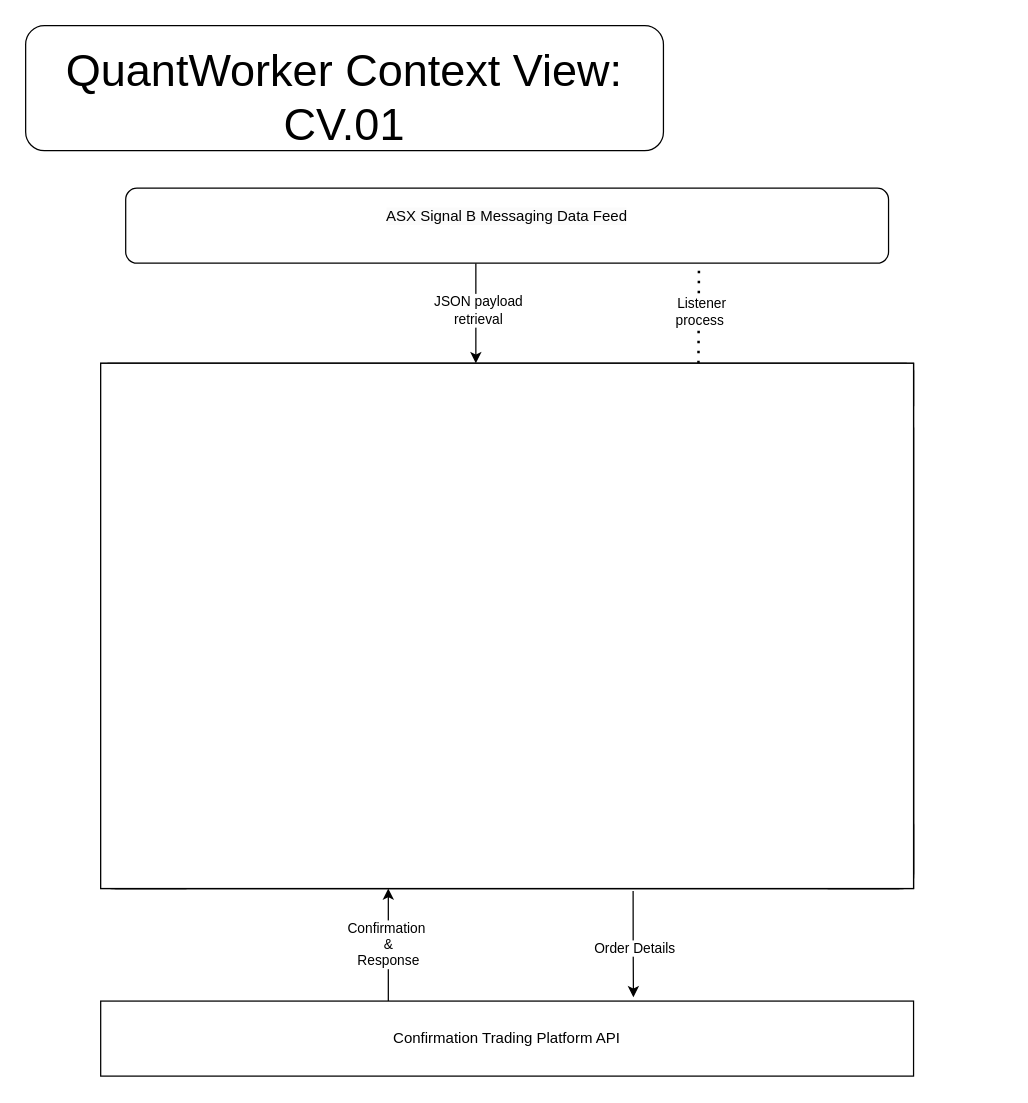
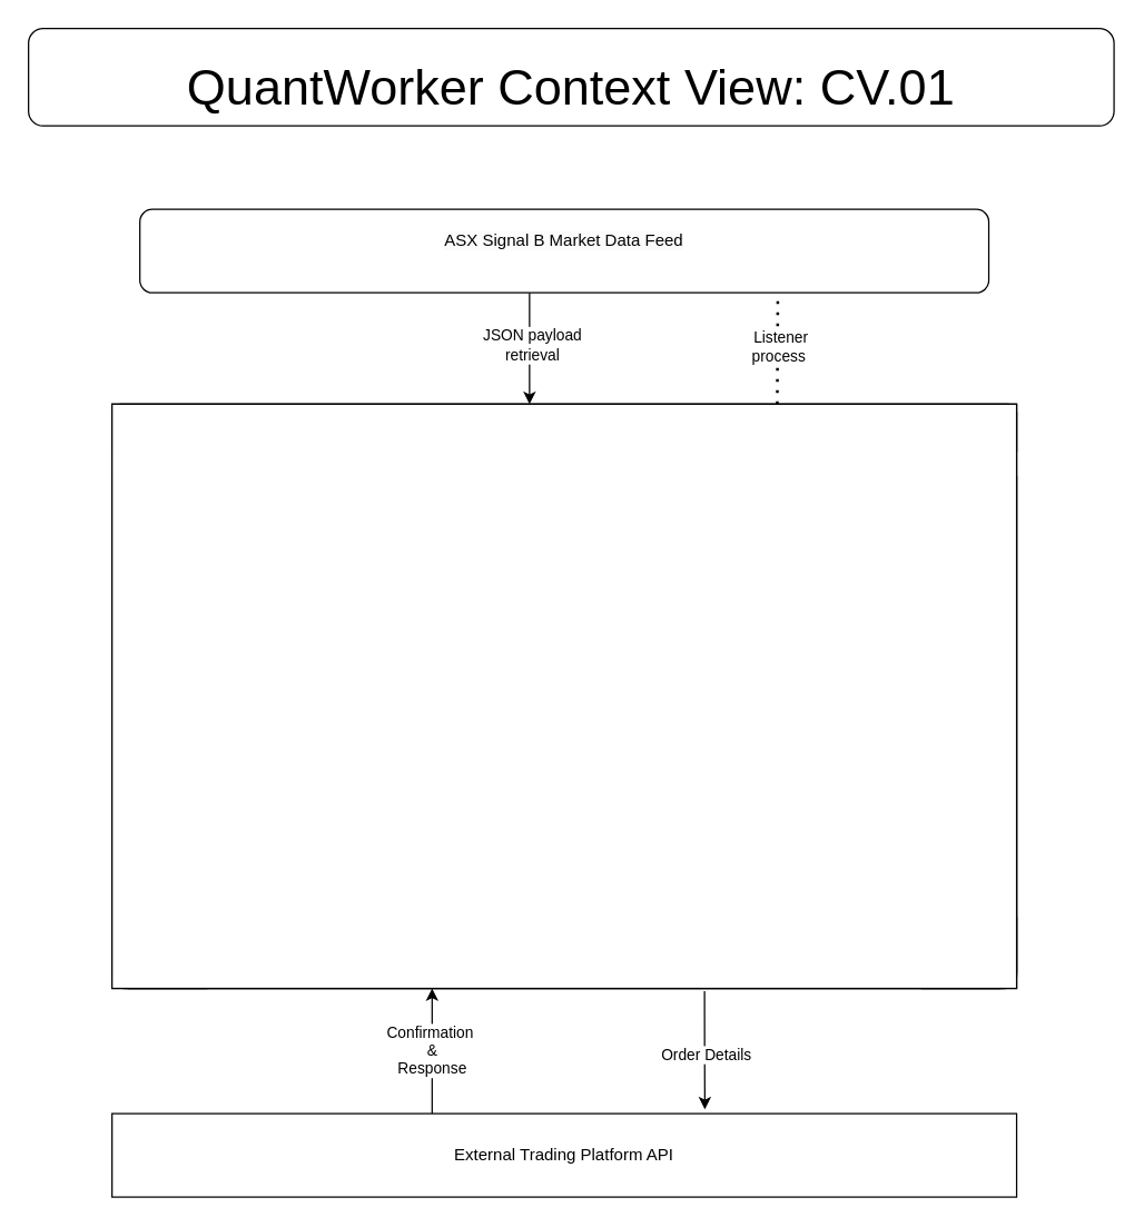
  <mxCell id="0" />
  <mxCell id="1" parent="0" />
  <mxCell id="2" value="" style="shape=process;whiteSpace=wrap;html=1;backgroundOutline=1;" parent="1" vertex="1"><mxGeometry x="80" y="290" width="650" height="420" as="geometry" /></mxCell>
  <mxCell id="3" value="" style="edgeStyle=orthogonalEdgeStyle;rounded=0;orthogonalLoop=1;jettySize=auto;html=1;exitX=0.655;exitY=1.032;exitDx=0;exitDy=0;exitPerimeter=0;" parent="1" source="24" edge="1"><mxGeometry relative="1" as="geometry"><mxPoint x="520" y="740" as="sourcePoint" /><mxPoint x="506" y="797" as="targetPoint" /></mxGeometry></mxCell>
  <mxCell id="4" value="Order Details" style="edgeLabel;html=1;align=center;verticalAlign=middle;resizable=0;points=[];" parent="3" vertex="1" connectable="0"><mxGeometry x="0.066" relative="1" as="geometry"><mxPoint as="offset" /></mxGeometry></mxCell>
  <mxCell id="5" value="" style="edgeStyle=orthogonalEdgeStyle;rounded=0;orthogonalLoop=1;jettySize=auto;html=1;" parent="1" source="7" target="19" edge="1"><mxGeometry relative="1" as="geometry"><Array as="points"><mxPoint x="270" y="310" /><mxPoint x="270" y="310" /></Array></mxGeometry></mxCell>
  <mxCell id="6" value="" style="edgeStyle=orthogonalEdgeStyle;rounded=0;orthogonalLoop=1;jettySize=auto;html=1;" parent="1" source="7" edge="1"><mxGeometry relative="1" as="geometry"><Array as="points"><mxPoint x="559" y="340" /><mxPoint x="559" y="340" /></Array><mxPoint x="559" y="380" as="targetPoint" /></mxGeometry></mxCell>
  <mxCell id="7" value="Retrieval Layer" style="rounded=1;whiteSpace=wrap;html=1;fontSize=12;glass=0;strokeWidth=1;shadow=0;" parent="1" vertex="1"><mxGeometry x="80" y="290" width="650" height="40" as="geometry" /></mxCell>
  <mxCell id="8" style="edgeStyle=orthogonalEdgeStyle;rounded=0;orthogonalLoop=1;jettySize=auto;html=1;" parent="1" target="17" edge="1"><mxGeometry relative="1" as="geometry"><Array as="points"><mxPoint x="399" y="470" /><mxPoint x="399" y="470" /></Array><mxPoint x="399" y="460" as="sourcePoint" /></mxGeometry></mxCell>
  <mxCell id="9" style="edgeStyle=orthogonalEdgeStyle;rounded=0;orthogonalLoop=1;jettySize=auto;html=1;" parent="1" edge="1"><mxGeometry relative="1" as="geometry"><mxPoint x="558" y="510" as="targetPoint" /><Array as="points"><mxPoint x="558" y="480" /><mxPoint x="559" y="510" /></Array><mxPoint x="558" y="460" as="sourcePoint" /></mxGeometry></mxCell>
  <mxCell id="10" style="edgeStyle=orthogonalEdgeStyle;rounded=0;orthogonalLoop=1;jettySize=auto;html=1;" parent="1" source="12" target="7" edge="1"><mxGeometry relative="1" as="geometry"><Array as="points"><mxPoint x="380" y="230" /><mxPoint x="380" y="230" /></Array></mxGeometry></mxCell>
  <mxCell id="11" value="JSON payload &lt;br&gt;retrieval" style="edgeLabel;html=1;align=center;verticalAlign=middle;resizable=0;points=[];" parent="10" vertex="1" connectable="0"><mxGeometry x="-0.076" y="1" relative="1" as="geometry"><mxPoint as="offset" /></mxGeometry></mxCell>
- <mxCell id="12" value="&#10;&lt;span style=&quot;color: rgb(0, 0, 0); font-family: Helvetica; font-size: 12px; font-style: normal; font-variant-ligatures: normal; font-variant-caps: normal; font-weight: 400; letter-spacing: normal; orphans: 2; text-align: center; text-indent: 0px; text-transform: none; widows: 2; word-spacing: 0px; -webkit-text-stroke-width: 0px; white-space: normal; background-color: rgb(251, 251, 251); text-decoration-thickness: initial; text-decoration-style: initial; text-decoration-color: initial; display: inline !important; float: none;&quot;&gt;ASX Signal B Messaging Data Feed&lt;/span&gt;&#10;&#10;" style="rounded=1;whiteSpace=wrap;html=1;" parent="1" vertex="1"><mxGeometry x="100" y="150" width="610" height="60" as="geometry" /></mxCell>
+ <mxCell id="12" value="&#10;&lt;span style=&quot;color: rgb(0, 0, 0); font-family: Helvetica; font-size: 12px; font-style: normal; font-variant-ligatures: normal; font-variant-caps: normal; font-weight: 400; letter-spacing: normal; orphans: 2; text-align: center; text-indent: 0px; text-transform: none; widows: 2; word-spacing: 0px; -webkit-text-stroke-width: 0px; white-space: normal; background-color: rgb(251, 251, 251); text-decoration-thickness: initial; text-decoration-style: initial; text-decoration-color: initial; display: inline !important; float: none;&quot;&gt;ASX Signal B Market Data Feed&lt;/span&gt;&#10;&#10;" style="rounded=1;whiteSpace=wrap;html=1;" parent="1" vertex="1"><mxGeometry x="100" y="150" width="610" height="60" as="geometry" /></mxCell>
  <mxCell id="13" value="" style="endArrow=none;dashed=1;html=1;dashPattern=1 3;strokeWidth=2;rounded=0;entryX=0.25;entryY=1;entryDx=0;entryDy=0;" parent="1" edge="1"><mxGeometry width="50" height="50" relative="1" as="geometry"><mxPoint x="558" y="290" as="sourcePoint" /><mxPoint x="558.4" y="210" as="targetPoint" /></mxGeometry></mxCell>
  <mxCell id="14" value="&amp;nbsp;Listener &lt;br&gt;process" style="edgeLabel;html=1;align=center;verticalAlign=middle;resizable=0;points=[];" parent="13" vertex="1" connectable="0"><mxGeometry x="0.053" relative="1" as="geometry"><mxPoint as="offset" /></mxGeometry></mxCell>
  <mxCell id="15" value="" style="edgeStyle=orthogonalEdgeStyle;rounded=0;orthogonalLoop=1;jettySize=auto;html=1;" parent="1" edge="1"><mxGeometry relative="1" as="geometry"><Array as="points"><mxPoint x="390" y="630" /><mxPoint x="390" y="630" /></Array><mxPoint x="390" y="560" as="sourcePoint" /><mxPoint x="390" y="650" as="targetPoint" /></mxGeometry></mxCell>
  <mxCell id="16" value="System&amp;nbsp;&lt;br&gt;State&lt;br&gt;Update" style="edgeStyle=orthogonalEdgeStyle;rounded=0;orthogonalLoop=1;jettySize=auto;html=1;" parent="1" edge="1"><mxGeometry relative="1" as="geometry"><Array as="points"><mxPoint x="260" y="510" /><mxPoint x="260" y="510" /></Array><mxPoint x="290" y="510" as="sourcePoint" /><mxPoint x="160" y="510" as="targetPoint" /></mxGeometry></mxCell>
  <mxCell id="17" value="Decision-Making&lt;br&gt;Engine" style="rounded=1;whiteSpace=wrap;html=1;fontSize=12;glass=0;strokeWidth=1;shadow=0;" parent="1" vertex="1"><mxGeometry x="290" y="380" width="330" height="180" as="geometry" /></mxCell>
  <mxCell id="18" style="edgeStyle=orthogonalEdgeStyle;rounded=0;orthogonalLoop=1;jettySize=auto;html=1;entryX=0;entryY=0.25;entryDx=0;entryDy=0;exitX=1;exitY=0.25;exitDx=0;exitDy=0;" parent="1" source="19" target="17" edge="1"><mxGeometry relative="1" as="geometry" /></mxCell>
  <mxCell id="19" value="Logging&lt;br&gt;&amp;amp;&lt;br&gt;Monitoring" style="rounded=1;whiteSpace=wrap;html=1;fontSize=12;glass=0;strokeWidth=1;shadow=0;" parent="1" vertex="1"><mxGeometry x="80" y="330" width="80" height="380" as="geometry" /></mxCell>
  <mxCell id="20" value="Confirmation&amp;nbsp;&lt;br&gt;&amp;amp;&lt;br&gt;Response" style="edgeStyle=orthogonalEdgeStyle;rounded=0;orthogonalLoop=1;jettySize=auto;html=1;" parent="1" source="21" target="24" edge="1"><mxGeometry relative="1" as="geometry"><Array as="points"><mxPoint x="310" y="750" /><mxPoint x="310" y="750" /></Array></mxGeometry></mxCell>
- <mxCell id="21" value="Confirmation Trading Platform API" style="whiteSpace=wrap;html=1;" parent="1" vertex="1"><mxGeometry x="80" y="800" width="650" height="60" as="geometry" /></mxCell>
- <mxCell id="22" value="&lt;br&gt;&lt;span style=&quot;font-size: 36px;&quot;&gt;QuantWorker Context View: CV.01&lt;/span&gt;" style="rounded=1;whiteSpace=wrap;html=1;" parent="1" vertex="1"><mxGeometry x="20" y="20" width="510" height="100" as="geometry" /></mxCell>
+ <mxCell id="21" value="External Trading Platform API" style="whiteSpace=wrap;html=1;" parent="1" vertex="1"><mxGeometry x="80" y="800" width="650" height="60" as="geometry" /></mxCell>
+ <mxCell id="22" value="&lt;br&gt;&lt;span style=&quot;font-size: 36px;&quot;&gt;QuantWorker Context View: CV.01&lt;/span&gt;" style="rounded=1;whiteSpace=wrap;html=1;" parent="1" vertex="1"><mxGeometry x="20" y="20" width="780" height="70" as="geometry" /></mxCell>
  <mxCell id="23" value="Messaging&lt;br&gt;&amp;amp;&lt;br&gt;Cache" style="rounded=1;whiteSpace=wrap;html=1;fontSize=12;glass=0;strokeWidth=1;shadow=0;" parent="1" vertex="1"><mxGeometry x="650" y="330" width="80" height="380" as="geometry" /></mxCell>
  <mxCell id="24" value="Execution Layer" style="rounded=1;whiteSpace=wrap;html=1;fontSize=12;glass=0;strokeWidth=1;shadow=0;" parent="1" vertex="1"><mxGeometry x="80" y="650" width="650" height="60" as="geometry" /></mxCell>
  <mxCell id="25" value="" style="edgeStyle=orthogonalEdgeStyle;rounded=0;orthogonalLoop=1;jettySize=auto;html=1;" parent="1" edge="1"><mxGeometry relative="1" as="geometry"><Array as="points"><mxPoint x="380" y="340" /><mxPoint x="380" y="340" /></Array><mxPoint x="380" y="330" as="sourcePoint" /><mxPoint x="380" y="380" as="targetPoint" /></mxGeometry></mxCell>
  <mxCell id="26" style="edgeStyle=orthogonalEdgeStyle;rounded=0;orthogonalLoop=1;jettySize=auto;html=1;" parent="1" source="24" edge="1"><mxGeometry relative="1" as="geometry"><mxPoint x="570" y="561" as="targetPoint" /><Array as="points"><mxPoint x="570" y="561" /></Array></mxGeometry></mxCell>
  <mxCell id="27" value="" style="rounded=0;whiteSpace=wrap;html=1;" vertex="1" parent="1"><mxGeometry x="80" y="290" width="650" height="420" as="geometry" /></mxCell>
